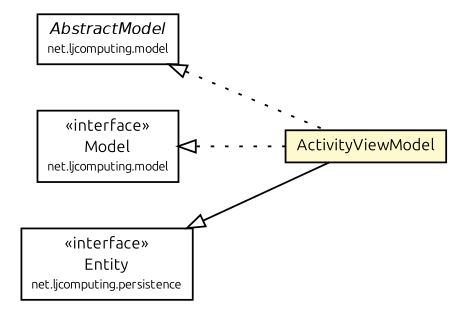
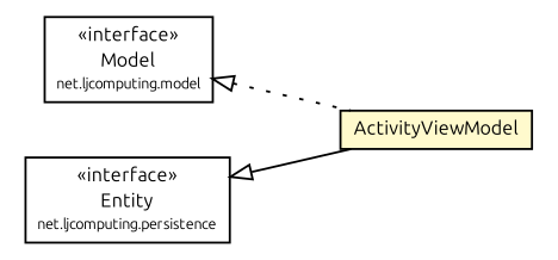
  digraph {
    fontname=Ubuntu
    nodesep=0.25
    rankdir=LR
    ranksep=0.5
    node [fontcolor=black fontname=Ubuntu fontsize=9.0 shape=plaintext]
    edge [arrowtail=empty dir=back fontname=Ubuntu fontsize=10 headport=p labelfontname=Helvetica labelfontsize=10 style=dotted tailport=p]
    n1 [label=<<table title="net.ljcomputing.sr.model.ActivityViewModel" border="0" cellborder="1" cellspacing="0" cellpadding="2" port="p" bgcolor="lemonChiffon" href="./ActivityViewModel.html"> 		<tr><td><table border="0" cellspacing="0" cellpadding="1"> <tr><td align="center" balign="center"> ActivityViewModel </td></tr> 		</table></td></tr> 		</table>>]
-   n2 [label=<<table title="net.ljcomputing.model.AbstractModel" border="0" cellborder="1" cellspacing="0" cellpadding="2" port="p"> 		<tr><td><table border="0" cellspacing="0" cellpadding="1"> <tr><td align="center" balign="center"><font face="Helvetica-Oblique"> AbstractModel </font></td></tr> <tr><td align="center" balign="center"><font point-size="7.0"> net.ljcomputing.model </font></td></tr> 		</table></td></tr> 		</table>>]
    n3 [label=<<table title="net.ljcomputing.model.Model" border="0" cellborder="1" cellspacing="0" cellpadding="2" port="p"> 		<tr><td><table border="0" cellspacing="0" cellpadding="1"> <tr><td align="center" balign="center"> &#171;interface&#187; </td></tr> <tr><td align="center" balign="center"> Model </td></tr> <tr><td align="center" balign="center"><font point-size="7.0"> net.ljcomputing.model </font></td></tr> 		</table></td></tr> 		</table>>]
    n4 [label=<<table title="net.ljcomputing.persistence.Entity" border="0" cellborder="1" cellspacing="0" cellpadding="2" port="p"> 		<tr><td><table border="0" cellspacing="0" cellpadding="1"> <tr><td align="center" balign="center"> &#171;interface&#187; </td></tr> <tr><td align="center" balign="center"> Entity </td></tr> <tr><td align="center" balign="center"><font point-size="7.0"> net.ljcomputing.persistence </font></td></tr> 		</table></td></tr> 		</table>>]
-   n2 -> n1
    n3 -> n1
    n4 -> n1 [style=solid]
  }
